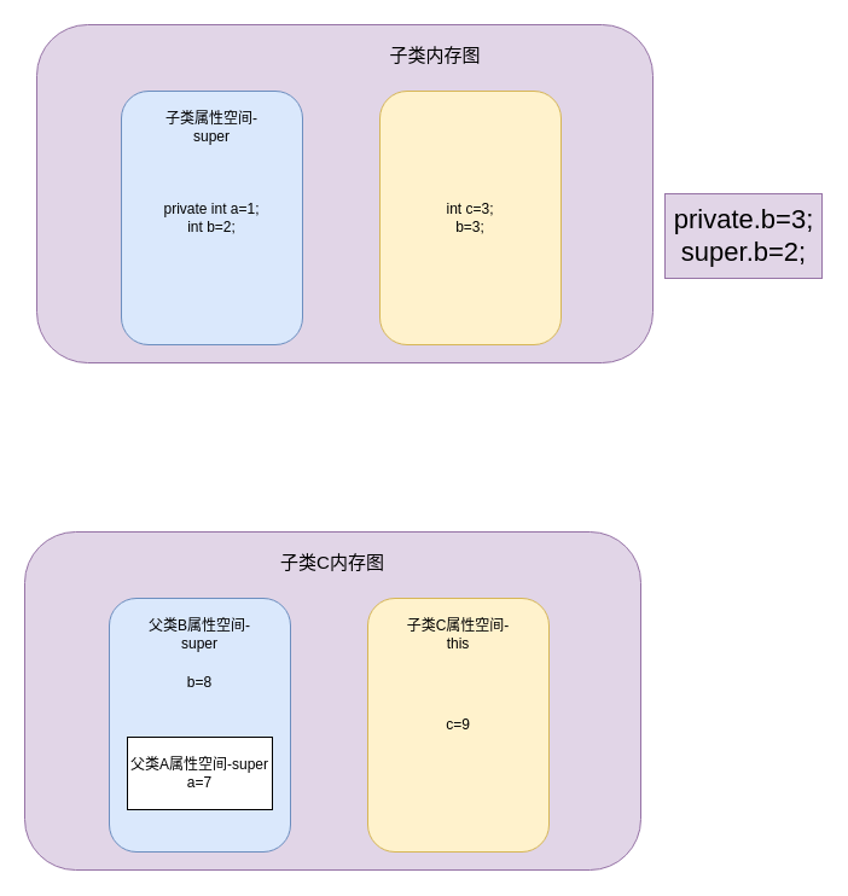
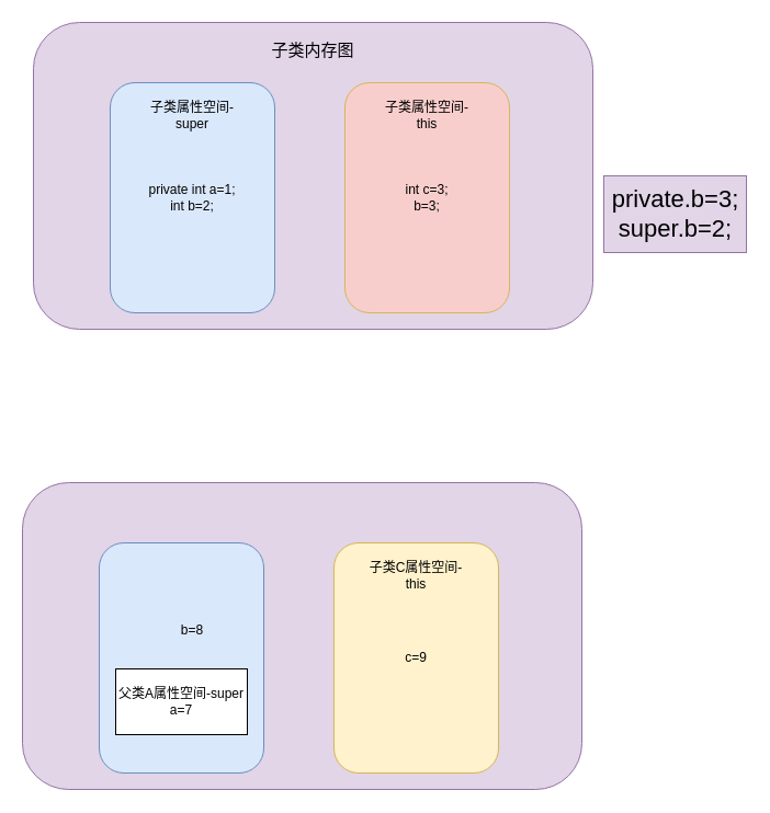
  <mxCell id="0" />
  <mxCell id="1" parent="0" />
  <mxCell id="2" value="" style="rounded=1;whiteSpace=wrap;html=1;fillColor=#e1d5e7;strokeColor=#9673a6;" vertex="1" parent="1"><mxGeometry x="30" y="20" width="510" height="280" as="geometry" /></mxCell>
  <mxCell id="3" value="private int a=1;&lt;br&gt;int b=2;" style="rounded=1;whiteSpace=wrap;html=1;fillColor=#dae8fc;strokeColor=#6c8ebf;" vertex="1" parent="1"><mxGeometry x="100" y="75" width="150" height="210" as="geometry" /></mxCell>
- <mxCell id="4" value="int c=3;&lt;br&gt;b=3;" style="rounded=1;whiteSpace=wrap;html=1;fillColor=#fff2cc;strokeColor=#d6b656;" vertex="1" parent="1"><mxGeometry x="314" y="75" width="150" height="210" as="geometry" /></mxCell>
- <mxCell id="5" value="&lt;font style=&quot;font-size: 15px;&quot;&gt;子类内存图&lt;/font&gt;" style="text;html=1;strokeColor=none;fillColor=none;align=center;verticalAlign=middle;whiteSpace=wrap;rounded=0;" vertex="1" parent="1"><mxGeometry x="305" y="30" width="110" height="30" as="geometry" /></mxCell>
+ <mxCell id="4" value="int c=3;&lt;br&gt;b=3;" style="rounded=1;whiteSpace=wrap;html=1;fillColor=#f8cecc;strokeColor=#d6b656;" vertex="1" parent="1"><mxGeometry x="314" y="75" width="150" height="210" as="geometry" /></mxCell>
+ <mxCell id="5" value="&lt;font style=&quot;font-size: 15px;&quot;&gt;子类内存图&lt;/font&gt;" style="text;html=1;strokeColor=none;fillColor=none;align=center;verticalAlign=middle;whiteSpace=wrap;rounded=0;" vertex="1" parent="1"><mxGeometry x="230" y="30" width="110" height="30" as="geometry" /></mxCell>
  <mxCell id="6" value="子类属性空间-super" style="text;html=1;strokeColor=none;fillColor=none;align=center;verticalAlign=middle;whiteSpace=wrap;rounded=0;" vertex="1" parent="1"><mxGeometry x="130" y="90" width="90" height="30" as="geometry" /></mxCell>
+ <mxCell id="7" value="子类属性空间-this" style="text;html=1;strokeColor=none;fillColor=none;align=center;verticalAlign=middle;whiteSpace=wrap;rounded=0;" vertex="1" parent="1"><mxGeometry x="344" y="90" width="90" height="30" as="geometry" /></mxCell>
  <mxCell id="8" value="&lt;font style=&quot;font-size: 22px;&quot;&gt;private.b=3;&lt;br&gt;super.b=2;&lt;/font&gt;" style="text;html=1;align=center;verticalAlign=middle;resizable=0;points=[];autosize=1;strokeColor=#9673a6;fillColor=#e1d5e7;" vertex="1" parent="1"><mxGeometry x="550" y="160" width="130" height="70" as="geometry" /></mxCell>
  <mxCell id="9" value="" style="rounded=1;whiteSpace=wrap;html=1;fillColor=#e1d5e7;strokeColor=#9673a6;" vertex="1" parent="1"><mxGeometry x="20" y="440" width="510" height="280" as="geometry" /></mxCell>
  <mxCell id="10" value="" style="rounded=1;whiteSpace=wrap;html=1;fillColor=#dae8fc;strokeColor=#6c8ebf;" vertex="1" parent="1"><mxGeometry x="90" y="495" width="150" height="210" as="geometry" /></mxCell>
  <mxCell id="11" value="c=9" style="rounded=1;whiteSpace=wrap;html=1;fillColor=#fff2cc;strokeColor=#d6b656;" vertex="1" parent="1"><mxGeometry x="304" y="495" width="150" height="210" as="geometry" /></mxCell>
- <mxCell id="12" value="&lt;font style=&quot;font-size: 15px;&quot;&gt;子类C内存图&lt;/font&gt;" style="text;html=1;strokeColor=none;fillColor=none;align=center;verticalAlign=middle;whiteSpace=wrap;rounded=0;" vertex="1" parent="1"><mxGeometry x="220" y="450" width="110" height="30" as="geometry" /></mxCell>
- <mxCell id="13" value="父类B属性空间-super" style="text;html=1;strokeColor=none;fillColor=none;align=center;verticalAlign=middle;whiteSpace=wrap;rounded=0;" vertex="1" parent="1"><mxGeometry x="120" y="510" width="90" height="30" as="geometry" /></mxCell>
  <mxCell id="14" value="子类C属性空间-this" style="text;html=1;strokeColor=none;fillColor=none;align=center;verticalAlign=middle;whiteSpace=wrap;rounded=0;" vertex="1" parent="1"><mxGeometry x="334" y="510" width="90" height="30" as="geometry" /></mxCell>
  <mxCell id="15" value="父类A属性空间-super&lt;br&gt;a=7" style="whiteSpace=wrap;html=1;rounded=0;" vertex="1" parent="1"><mxGeometry x="105" y="610" width="120" height="60" as="geometry" /></mxCell>
- <mxCell id="16" value="b=8" style="text;html=1;strokeColor=none;fillColor=none;align=center;verticalAlign=middle;whiteSpace=wrap;rounded=0;" vertex="1" parent="1"><mxGeometry x="135" y="550" width="60" height="30" as="geometry" /></mxCell>
+ <mxCell id="16" value="b=8" style="text;html=1;strokeColor=none;fillColor=none;align=center;verticalAlign=middle;whiteSpace=wrap;rounded=0;" vertex="1" parent="1"><mxGeometry x="145" y="560" width="60" height="30" as="geometry" /></mxCell>
